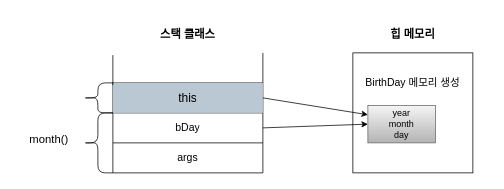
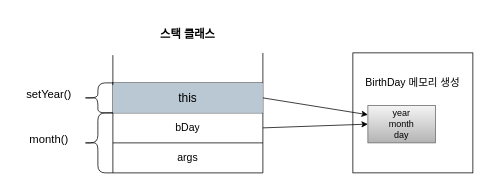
  <mxCell id="0" />
  <mxCell id="1" parent="0" />
  <mxCell id="2" value="" style="shape=table;startSize=0;container=1;collapsible=0;childLayout=tableLayout;fontSize=14;" vertex="1" parent="1"><mxGeometry x="150" y="110" width="200" height="120" as="geometry" /></mxCell>
  <mxCell id="3" value="" style="shape=tableRow;horizontal=0;startSize=0;swimlaneHead=0;swimlaneBody=0;strokeColor=inherit;top=0;left=0;bottom=0;right=0;collapsible=0;dropTarget=0;fillColor=none;points=[[0,0.5],[1,0.5]];portConstraint=eastwest;fontSize=14;" vertex="1" parent="2"><mxGeometry width="200" height="40" as="geometry" /></mxCell>
  <mxCell id="4" value="this" style="shape=partialRectangle;html=1;whiteSpace=wrap;connectable=0;strokeColor=#23445d;overflow=hidden;fillColor=#bac8d3;top=0;left=0;bottom=0;right=0;pointerEvents=1;fontSize=16;" vertex="1" parent="3"><mxGeometry width="200" height="40" as="geometry"><mxRectangle width="200" height="40" as="alternateBounds" /></mxGeometry></mxCell>
  <mxCell id="5" value="" style="shape=tableRow;horizontal=0;startSize=0;swimlaneHead=0;swimlaneBody=0;strokeColor=inherit;top=0;left=0;bottom=0;right=0;collapsible=0;dropTarget=0;fillColor=none;points=[[0,0.5],[1,0.5]];portConstraint=eastwest;fontSize=16;" vertex="1" parent="2"><mxGeometry y="40" width="200" height="40" as="geometry" /></mxCell>
  <mxCell id="6" value="bDay" style="shape=partialRectangle;html=1;whiteSpace=wrap;connectable=0;strokeColor=inherit;overflow=hidden;fillColor=none;top=0;left=0;bottom=0;right=0;pointerEvents=1;fontSize=14;" vertex="1" parent="5"><mxGeometry width="200" height="40" as="geometry"><mxRectangle width="200" height="40" as="alternateBounds" /></mxGeometry></mxCell>
  <mxCell id="7" value="" style="shape=tableRow;horizontal=0;startSize=0;swimlaneHead=0;swimlaneBody=0;strokeColor=inherit;top=0;left=0;bottom=0;right=0;collapsible=0;dropTarget=0;fillColor=none;points=[[0,0.5],[1,0.5]];portConstraint=eastwest;fontSize=16;" vertex="1" parent="2"><mxGeometry y="80" width="200" height="40" as="geometry" /></mxCell>
  <mxCell id="8" value="args" style="shape=partialRectangle;html=1;whiteSpace=wrap;connectable=0;strokeColor=inherit;overflow=hidden;fillColor=none;top=0;left=0;bottom=0;right=0;pointerEvents=1;fontSize=14;" vertex="1" parent="7"><mxGeometry width="200" height="40" as="geometry"><mxRectangle width="200" height="40" as="alternateBounds" /></mxGeometry></mxCell>
  <mxCell id="9" value="" style="endArrow=none;html=1;rounded=0;" edge="1" parent="1"><mxGeometry width="50" height="50" relative="1" as="geometry"><mxPoint x="150" y="113" as="sourcePoint" /><mxPoint x="150" y="73" as="targetPoint" /></mxGeometry></mxCell>
  <mxCell id="10" value="" style="endArrow=none;html=1;rounded=0;" edge="1" parent="1"><mxGeometry width="50" height="50" relative="1" as="geometry"><mxPoint x="350" y="110" as="sourcePoint" /><mxPoint x="350" y="70" as="targetPoint" /></mxGeometry></mxCell>
  <mxCell id="11" value="" style="whiteSpace=wrap;html=1;aspect=fixed;" vertex="1" parent="1"><mxGeometry x="470" y="70" width="160" height="160" as="geometry" /></mxCell>
  <mxCell id="12" value="year&lt;br&gt;month&lt;br&gt;day" style="rounded=0;whiteSpace=wrap;html=1;fillColor=#f5f5f5;strokeColor=#666666;gradientColor=#b3b3b3;" vertex="1" parent="1"><mxGeometry x="490" y="140" width="90" height="50" as="geometry" /></mxCell>
  <mxCell id="13" value="&lt;font style=&quot;font-size: 14px;&quot;&gt;BirthDay 메모리 생성&lt;/font&gt;" style="text;html=1;strokeColor=none;fillColor=none;align=center;verticalAlign=middle;whiteSpace=wrap;rounded=0;" vertex="1" parent="1"><mxGeometry x="480" y="90" width="140" height="40" as="geometry" /></mxCell>
  <mxCell id="14" value="" style="endArrow=classic;html=1;rounded=0;exitX=1;exitY=0.5;exitDx=0;exitDy=0;entryX=0;entryY=0.25;entryDx=0;entryDy=0;" edge="1" parent="1" source="3" target="12"><mxGeometry width="50" height="50" relative="1" as="geometry"><mxPoint x="420" y="260" as="sourcePoint" /><mxPoint x="470" y="210" as="targetPoint" /></mxGeometry></mxCell>
  <mxCell id="15" value="" style="endArrow=classic;html=1;rounded=0;exitX=1;exitY=0.5;exitDx=0;exitDy=0;entryX=0;entryY=0.5;entryDx=0;entryDy=0;" edge="1" parent="1" source="5" target="12"><mxGeometry width="50" height="50" relative="1" as="geometry"><mxPoint x="360" y="140" as="sourcePoint" /><mxPoint x="500" y="165" as="targetPoint" /></mxGeometry></mxCell>
  <mxCell id="16" value="&lt;font style=&quot;font-size: 15px;&quot;&gt;&lt;b&gt;스택 클래스&lt;/b&gt;&lt;/font&gt;" style="text;html=1;strokeColor=none;fillColor=none;align=center;verticalAlign=middle;whiteSpace=wrap;rounded=0;" vertex="1" parent="1"><mxGeometry x="150" y="20" width="200" height="50" as="geometry" /></mxCell>
- <mxCell id="17" value="&lt;font style=&quot;font-size: 15px;&quot;&gt;&lt;b&gt;힙 메모리&lt;/b&gt;&lt;/font&gt;" style="text;html=1;strokeColor=none;fillColor=none;align=center;verticalAlign=middle;whiteSpace=wrap;rounded=0;" vertex="1" parent="1"><mxGeometry x="450" y="20" width="200" height="50" as="geometry" /></mxCell>
  <mxCell id="18" value="" style="shape=curlyBracket;whiteSpace=wrap;html=1;rounded=1;labelPosition=left;verticalLabelPosition=middle;align=right;verticalAlign=middle;" vertex="1" parent="1"><mxGeometry x="110" y="150" width="40" height="80" as="geometry" /></mxCell>
  <mxCell id="19" value="" style="shape=curlyBracket;whiteSpace=wrap;html=1;rounded=1;labelPosition=left;verticalLabelPosition=middle;align=right;verticalAlign=middle;" vertex="1" parent="1"><mxGeometry x="110" y="110" width="40" height="40" as="geometry" /></mxCell>
+ <mxCell id="20" value="setYear()" style="text;html=1;strokeColor=none;fillColor=none;align=center;verticalAlign=middle;whiteSpace=wrap;rounded=0;fontSize=15;" vertex="1" parent="1"><mxGeometry x="20" y="110" width="90" height="30" as="geometry" /></mxCell>
  <mxCell id="21" value="month()" style="text;html=1;strokeColor=none;fillColor=none;align=center;verticalAlign=middle;whiteSpace=wrap;rounded=0;fontSize=15;" vertex="1" parent="1"><mxGeometry x="20" y="170" width="90" height="30" as="geometry" /></mxCell>
